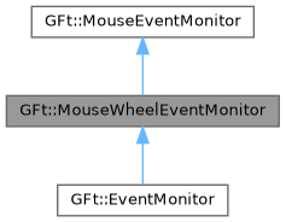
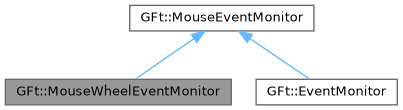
  digraph {
    node [color=gray40 fillcolor=white fontname=Helvetica fontsize=10 shape=box style=filled]
    edge [color=steelblue1 dir=back fontname=Helvetica fontsize=10 labelfontname=Helvetica labelfontsize=10 style=solid]
    n1 [fillcolor=grey60 fontcolor=black height=0.2 label="GFt::MouseWheelEventMonitor" width=0.4]
    n2 [height=0.2 label="GFt::MouseEventMonitor" width=0.4]
    n3 [height=0.2 label="GFt::EventMonitor" width=0.4]
    n2 -> n1
-   n1 -> n3
+   n2 -> n3
  }
